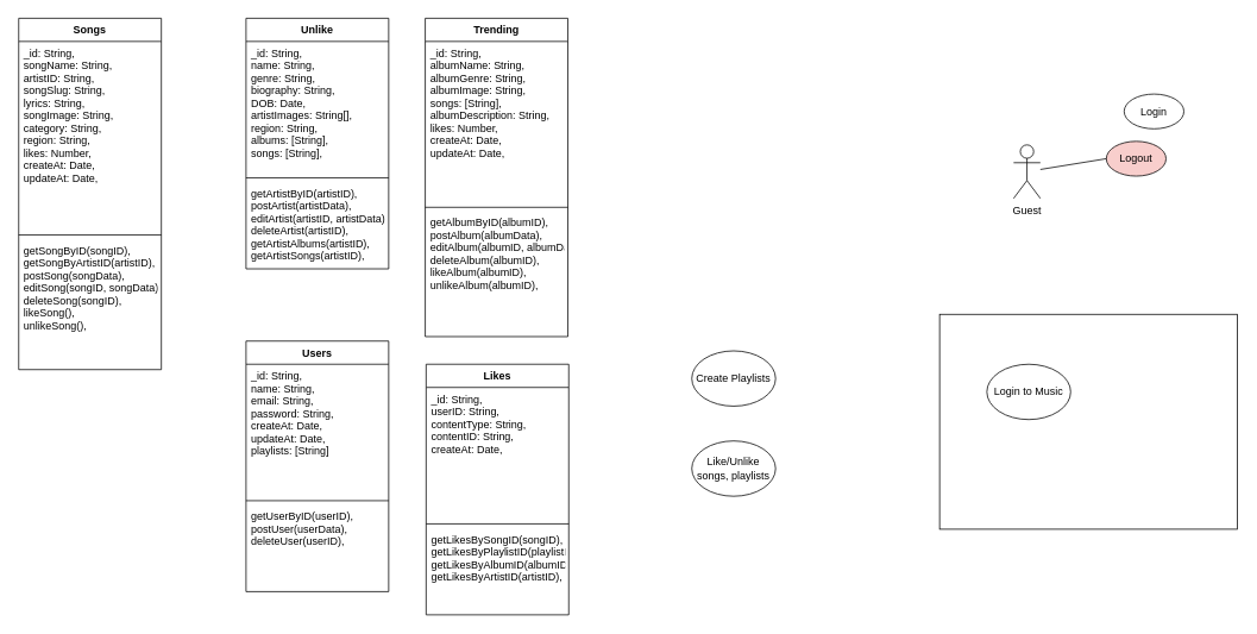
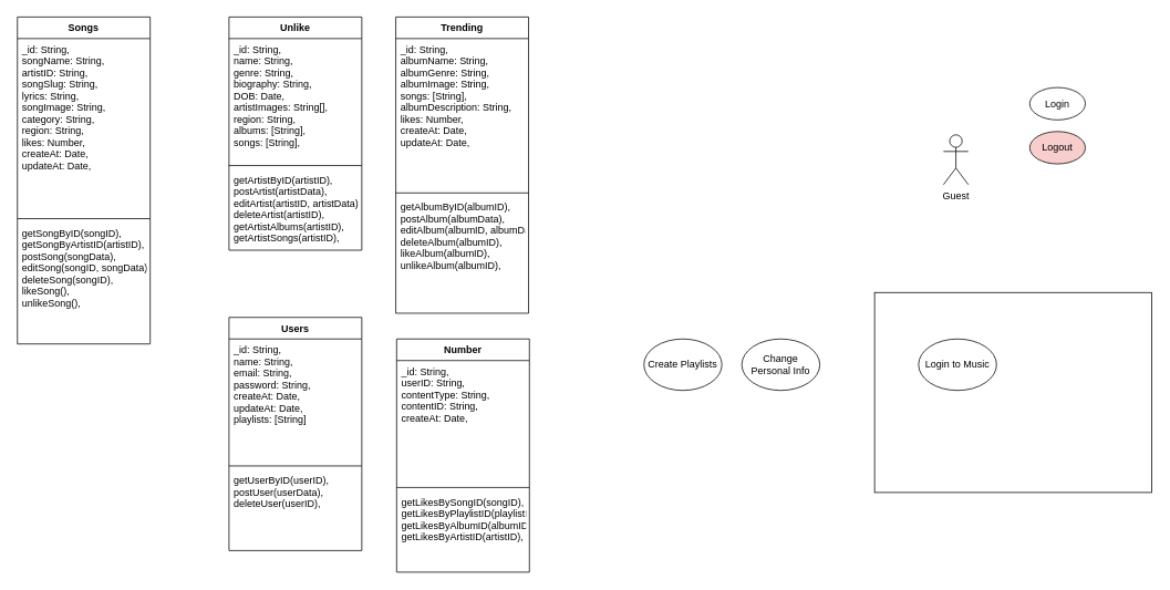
  <mxCell id="0" />
  <mxCell id="1" parent="0" />
  <mxCell id="2" value="" style="rounded=0;whiteSpace=wrap;html=1;" parent="1" vertex="1"><mxGeometry x="1053" y="352" width="334" height="241" as="geometry" /></mxCell>
  <mxCell id="3" value="Songs" style="swimlane;fontStyle=1;align=center;verticalAlign=top;childLayout=stackLayout;horizontal=1;startSize=26;horizontalStack=0;resizeParent=1;resizeParentMax=0;resizeLast=0;collapsible=1;marginBottom=0;" parent="1" vertex="1"><mxGeometry x="20" y="20" width="160" height="394" as="geometry"><mxRectangle x="155" y="-59" width="57" height="26" as="alternateBounds" /></mxGeometry></mxCell>
  <mxCell id="4" value="_id: String,&#10;songName: String,&#10;artistID: String,&#10;songSlug: String,&#10;lyrics: String,&#10;songImage: String,&#10;category: String,&#10;region: String,&#10;likes: Number,&#10;createAt: Date,&#10;updateAt: Date," style="text;strokeColor=none;fillColor=none;align=left;verticalAlign=top;spacingLeft=4;spacingRight=4;overflow=hidden;rotatable=0;points=[[0,0.5],[1,0.5]];portConstraint=eastwest;" parent="3" vertex="1"><mxGeometry y="26" width="160" height="213" as="geometry" /></mxCell>
  <mxCell id="5" value="" style="line;strokeWidth=1;fillColor=none;align=left;verticalAlign=middle;spacingTop=-1;spacingLeft=3;spacingRight=3;rotatable=0;labelPosition=right;points=[];portConstraint=eastwest;" parent="3" vertex="1"><mxGeometry y="239" width="160" height="8" as="geometry" /></mxCell>
  <mxCell id="6" value="getSongByID(songID),&#10;getSongByArtistID(artistID),&#10;postSong(songData),&#10;editSong(songID, songData),&#10;deleteSong(songID),&#10;likeSong(),&#10;unlikeSong(),&#10;" style="text;strokeColor=none;fillColor=none;align=left;verticalAlign=top;spacingLeft=4;spacingRight=4;overflow=hidden;rotatable=0;points=[[0,0.5],[1,0.5]];portConstraint=eastwest;" parent="3" vertex="1"><mxGeometry y="247" width="160" height="147" as="geometry" /></mxCell>
  <mxCell id="7" value="Unlike" style="swimlane;fontStyle=1;align=center;verticalAlign=top;childLayout=stackLayout;horizontal=1;startSize=26;horizontalStack=0;resizeParent=1;resizeParentMax=0;resizeLast=0;collapsible=1;marginBottom=0;" parent="1" vertex="1"><mxGeometry x="275" y="20" width="160" height="281" as="geometry"><mxRectangle x="155" y="-59" width="57" height="26" as="alternateBounds" /></mxGeometry></mxCell>
  <mxCell id="8" value="_id: String,&#10;name: String,&#10;genre: String,&#10;biography: String,&#10;DOB: Date,&#10;artistImages: String[],&#10;region: String,&#10;albums: [String],&#10;songs: [String],&#10;" style="text;strokeColor=none;fillColor=none;align=left;verticalAlign=top;spacingLeft=4;spacingRight=4;overflow=hidden;rotatable=0;points=[[0,0.5],[1,0.5]];portConstraint=eastwest;" parent="7" vertex="1"><mxGeometry y="26" width="160" height="149" as="geometry" /></mxCell>
  <mxCell id="9" value="" style="line;strokeWidth=1;fillColor=none;align=left;verticalAlign=middle;spacingTop=-1;spacingLeft=3;spacingRight=3;rotatable=0;labelPosition=right;points=[];portConstraint=eastwest;" parent="7" vertex="1"><mxGeometry y="175" width="160" height="8" as="geometry" /></mxCell>
  <mxCell id="10" value="getArtistByID(artistID),&#10;postArtist(artistData),&#10;editArtist(artistID, artistData),&#10;deleteArtist(artistID),&#10;getArtistAlbums(artistID),&#10;getArtistSongs(artistID)," style="text;strokeColor=none;fillColor=none;align=left;verticalAlign=top;spacingLeft=4;spacingRight=4;overflow=hidden;rotatable=0;points=[[0,0.5],[1,0.5]];portConstraint=eastwest;" parent="7" vertex="1"><mxGeometry y="183" width="160" height="98" as="geometry" /></mxCell>
  <mxCell id="11" value="Trending" style="swimlane;fontStyle=1;align=center;verticalAlign=top;childLayout=stackLayout;horizontal=1;startSize=26;horizontalStack=0;resizeParent=1;resizeParentMax=0;resizeLast=0;collapsible=1;marginBottom=0;" parent="1" vertex="1"><mxGeometry x="476" y="20" width="160" height="357" as="geometry"><mxRectangle x="155" y="-59" width="57" height="26" as="alternateBounds" /></mxGeometry></mxCell>
  <mxCell id="12" value="_id: String,&#10;albumName: String,&#10;albumGenre: String,&#10;albumImage: String,&#10;songs: [String],&#10;albumDescription: String,&#10;likes: Number,&#10;createAt: Date,&#10;updateAt: Date," style="text;strokeColor=none;fillColor=none;align=left;verticalAlign=top;spacingLeft=4;spacingRight=4;overflow=hidden;rotatable=0;points=[[0,0.5],[1,0.5]];portConstraint=eastwest;" parent="11" vertex="1"><mxGeometry y="26" width="160" height="182" as="geometry" /></mxCell>
  <mxCell id="13" value="" style="line;strokeWidth=1;fillColor=none;align=left;verticalAlign=middle;spacingTop=-1;spacingLeft=3;spacingRight=3;rotatable=0;labelPosition=right;points=[];portConstraint=eastwest;" parent="11" vertex="1"><mxGeometry y="208" width="160" height="8" as="geometry" /></mxCell>
  <mxCell id="14" value="getAlbumByID(albumID),&#10;postAlbum(albumData),&#10;editAlbum(albumID, albumData),&#10;deleteAlbum(albumID),&#10;likeAlbum(albumID),&#10;unlikeAlbum(albumID),&#10;" style="text;strokeColor=none;fillColor=none;align=left;verticalAlign=top;spacingLeft=4;spacingRight=4;overflow=hidden;rotatable=0;points=[[0,0.5],[1,0.5]];portConstraint=eastwest;" parent="11" vertex="1"><mxGeometry y="216" width="160" height="141" as="geometry" /></mxCell>
  <mxCell id="15" value="Users" style="swimlane;fontStyle=1;align=center;verticalAlign=top;childLayout=stackLayout;horizontal=1;startSize=26;horizontalStack=0;resizeParent=1;resizeParentMax=0;resizeLast=0;collapsible=1;marginBottom=0;" parent="1" vertex="1"><mxGeometry x="275" y="382" width="160" height="281" as="geometry"><mxRectangle x="155" y="-59" width="57" height="26" as="alternateBounds" /></mxGeometry></mxCell>
  <mxCell id="16" value="_id: String,&#10;name: String,&#10;email: String,&#10;password: String,&#10;createAt: Date,&#10;updateAt: Date,&#10;playlists: [String]&#10;" style="text;strokeColor=none;fillColor=none;align=left;verticalAlign=top;spacingLeft=4;spacingRight=4;overflow=hidden;rotatable=0;points=[[0,0.5],[1,0.5]];portConstraint=eastwest;" parent="15" vertex="1"><mxGeometry y="26" width="160" height="149" as="geometry" /></mxCell>
  <mxCell id="17" value="" style="line;strokeWidth=1;fillColor=none;align=left;verticalAlign=middle;spacingTop=-1;spacingLeft=3;spacingRight=3;rotatable=0;labelPosition=right;points=[];portConstraint=eastwest;" parent="15" vertex="1"><mxGeometry y="175" width="160" height="8" as="geometry" /></mxCell>
  <mxCell id="18" value="getUserByID(userID),&#10;postUser(userData),&#10;deleteUser(userID),&#10;&#10;" style="text;strokeColor=none;fillColor=none;align=left;verticalAlign=top;spacingLeft=4;spacingRight=4;overflow=hidden;rotatable=0;points=[[0,0.5],[1,0.5]];portConstraint=eastwest;" parent="15" vertex="1"><mxGeometry y="183" width="160" height="98" as="geometry" /></mxCell>
- <mxCell id="19" value="Likes" style="swimlane;fontStyle=1;align=center;verticalAlign=top;childLayout=stackLayout;horizontal=1;startSize=26;horizontalStack=0;resizeParent=1;resizeParentMax=0;resizeLast=0;collapsible=1;marginBottom=0;" parent="1" vertex="1"><mxGeometry x="477" y="408" width="160" height="281" as="geometry"><mxRectangle x="155" y="-59" width="57" height="26" as="alternateBounds" /></mxGeometry></mxCell>
+ <mxCell id="19" value="Number" style="swimlane;fontStyle=1;align=center;verticalAlign=top;childLayout=stackLayout;horizontal=1;startSize=26;horizontalStack=0;resizeParent=1;resizeParentMax=0;resizeLast=0;collapsible=1;marginBottom=0;" parent="1" vertex="1"><mxGeometry x="477" y="408" width="160" height="281" as="geometry"><mxRectangle x="155" y="-59" width="57" height="26" as="alternateBounds" /></mxGeometry></mxCell>
  <mxCell id="20" value="_id: String,&#10;userID: String,&#10;contentType: String,&#10;contentID: String,&#10;createAt: Date,&#10;" style="text;strokeColor=none;fillColor=none;align=left;verticalAlign=top;spacingLeft=4;spacingRight=4;overflow=hidden;rotatable=0;points=[[0,0.5],[1,0.5]];portConstraint=eastwest;" parent="19" vertex="1"><mxGeometry y="26" width="160" height="149" as="geometry" /></mxCell>
  <mxCell id="21" value="" style="line;strokeWidth=1;fillColor=none;align=left;verticalAlign=middle;spacingTop=-1;spacingLeft=3;spacingRight=3;rotatable=0;labelPosition=right;points=[];portConstraint=eastwest;" parent="19" vertex="1"><mxGeometry y="175" width="160" height="8" as="geometry" /></mxCell>
  <mxCell id="22" value="getLikesBySongID(songID),&#10;getLikesByPlaylistID(playlistID),&#10;getLikesByAlbumID(albumID),&#10;getLikesByArtistID(artistID)," style="text;strokeColor=none;fillColor=none;align=left;verticalAlign=top;spacingLeft=4;spacingRight=4;overflow=hidden;rotatable=0;points=[[0,0.5],[1,0.5]];portConstraint=eastwest;" parent="19" vertex="1"><mxGeometry y="183" width="160" height="98" as="geometry" /></mxCell>
  <mxCell id="23" value="Guest" style="shape=umlActor;verticalLabelPosition=bottom;verticalAlign=top;html=1;outlineConnect=0;" parent="1" vertex="1"><mxGeometry x="1136" y="162" width="30" height="60" as="geometry" /></mxCell>
- <mxCell id="24" value="Login" style="ellipse;whiteSpace=wrap;html=1;" parent="1" vertex="1"><mxGeometry x="1260" y="105" width="67" height="39" as="geometry" /></mxCell>
+ <mxCell id="24" value="Login" style="ellipse;whiteSpace=wrap;html=1;" parent="1" vertex="1"><mxGeometry x="1240" y="105" width="67" height="39" as="geometry" /></mxCell>
  <mxCell id="25" value="Logout" style="ellipse;whiteSpace=wrap;html=1;fillColor=#f8cecc;" parent="1" vertex="1"><mxGeometry x="1240" y="158" width="67" height="39" as="geometry" /></mxCell>
- <mxCell id="26" value="" style="endArrow=none;html=1;rounded=0;entryX=0;entryY=0.5;entryDx=0;entryDy=0;" parent="1" source="23" target="25" edge="1"><mxGeometry width="50" height="50" relative="1" as="geometry"><mxPoint x="1162.01" y="234.02" as="sourcePoint" /><mxPoint x="1127" y="278" as="targetPoint" /></mxGeometry></mxCell>
  <mxCell id="27" value="Login to Music" style="ellipse;whiteSpace=wrap;html=1;" parent="1" vertex="1"><mxGeometry x="1106" y="408" width="94" height="62" as="geometry" /></mxCell>
- <mxCell id="28" value="Create Playlists" style="ellipse;whiteSpace=wrap;html=1;" parent="1" vertex="1"><mxGeometry x="775" y="393" width="94" height="62" as="geometry" /></mxCell>
- <mxCell id="30" value="Like/Unlike songs, playlists" style="ellipse;whiteSpace=wrap;html=1;" parent="1" vertex="1"><mxGeometry x="775" y="494" width="94" height="62" as="geometry" /></mxCell>
+ <mxCell id="28" value="Create Playlists" style="ellipse;whiteSpace=wrap;html=1;" parent="1" vertex="1"><mxGeometry x="775" y="408" width="94" height="62" as="geometry" /></mxCell>
+ <mxCell id="29" value="Change Personal Info" style="ellipse;whiteSpace=wrap;html=1;" parent="1" vertex="1"><mxGeometry x="893" y="408" width="94" height="62" as="geometry" /></mxCell>
